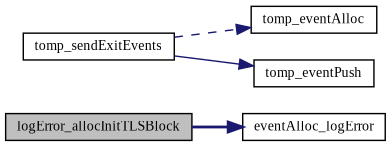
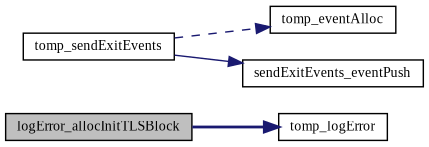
  digraph {
    fontname="Liberation Serif"
    rankdir=LR
    node [color=black fillcolor=white fontname="Liberation Serif" fontsize=10 shape=record style=filled]
    edge [color=midnightblue fontname="Liberation Serif" fontsize=10 labelfontname=Helvetica labelfontsize=10]
    n1 [fillcolor=grey75 fontcolor=black height=0.2 label=logError_allocInitTLSBlock width=0.4]
-   n2 [height=0.2 label=eventAlloc_logError width=0.4]
+   n2 [height=0.2 label=tomp_logError width=0.4]
    n3 [height=0.2 label=tomp_sendExitEvents width=0.4]
    n4 [height=0.2 label=tomp_eventAlloc width=0.4]
-   n5 [height=0.2 label=tomp_eventPush width=0.4]
+   n5 [height=0.2 label=sendExitEvents_eventPush width=0.4]
    n1 -> n2 [style=bold]
    n3 -> n4 [style=dashed]
    n3 -> n5 [style=solid]
  }
